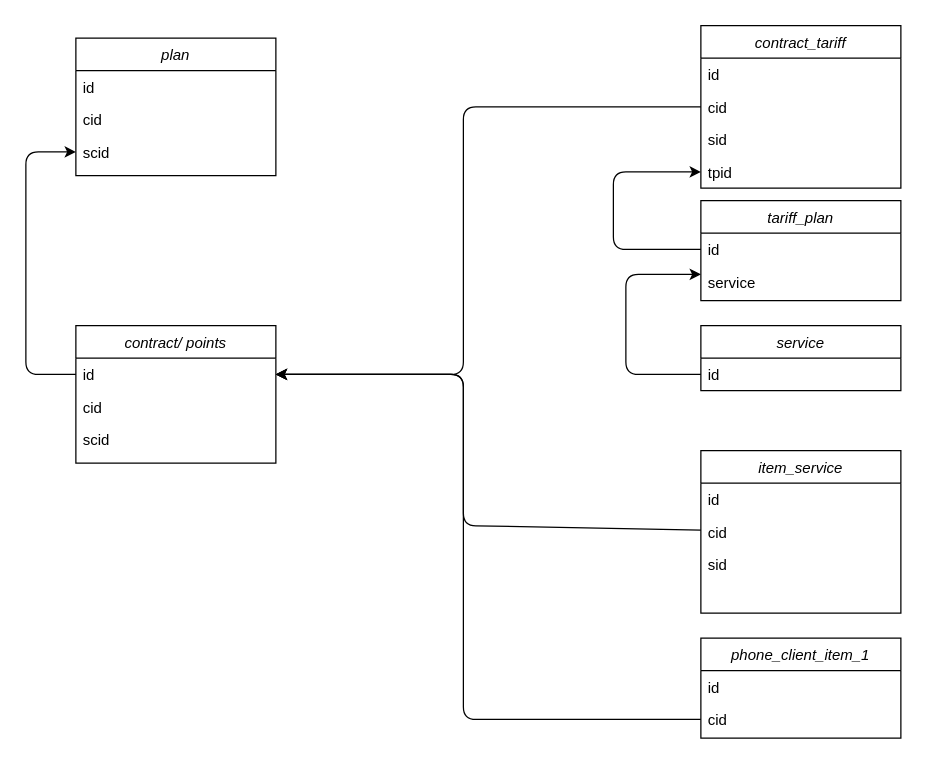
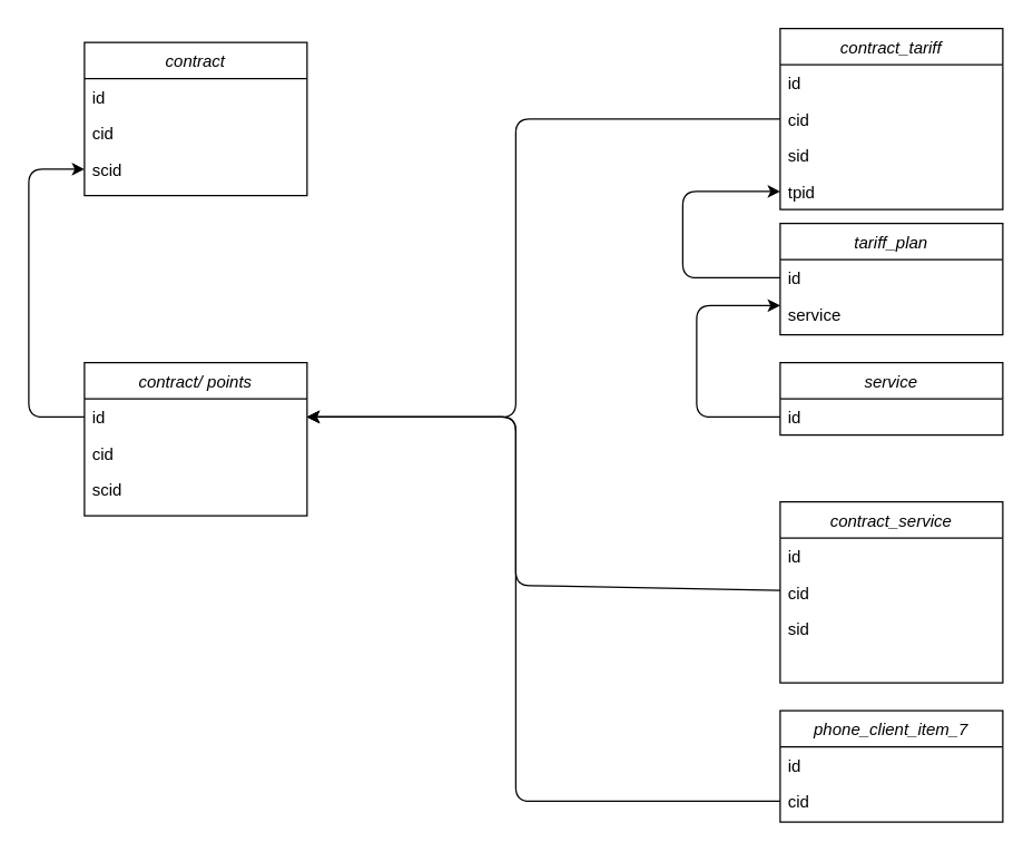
  <mxCell id="0" />
  <mxCell id="1" parent="0" />
- <mxCell id="2" value="plan" style="swimlane;fontStyle=2;align=center;verticalAlign=top;childLayout=stackLayout;horizontal=1;startSize=26;horizontalStack=0;resizeParent=1;resizeLast=0;collapsible=1;marginBottom=0;rounded=0;shadow=0;strokeWidth=1;" parent="1" vertex="1"><mxGeometry x="60" y="30" width="160" height="110" as="geometry"><mxRectangle x="230" y="140" width="160" height="26" as="alternateBounds" /></mxGeometry></mxCell>
+ <mxCell id="2" value="contract" style="swimlane;fontStyle=2;align=center;verticalAlign=top;childLayout=stackLayout;horizontal=1;startSize=26;horizontalStack=0;resizeParent=1;resizeLast=0;collapsible=1;marginBottom=0;rounded=0;shadow=0;strokeWidth=1;" parent="1" vertex="1"><mxGeometry x="60" y="30" width="160" height="110" as="geometry"><mxRectangle x="230" y="140" width="160" height="26" as="alternateBounds" /></mxGeometry></mxCell>
  <mxCell id="3" value="id" style="text;align=left;verticalAlign=top;spacingLeft=4;spacingRight=4;overflow=hidden;rotatable=0;points=[[0,0.5],[1,0.5]];portConstraint=eastwest;" parent="2" vertex="1"><mxGeometry y="26" width="160" height="26" as="geometry" /></mxCell>
  <mxCell id="4" value="cid" style="text;align=left;verticalAlign=top;spacingLeft=4;spacingRight=4;overflow=hidden;rotatable=0;points=[[0,0.5],[1,0.5]];portConstraint=eastwest;rounded=0;shadow=0;html=0;" parent="2" vertex="1"><mxGeometry y="52" width="160" height="26" as="geometry" /></mxCell>
  <mxCell id="5" value="scid" style="text;align=left;verticalAlign=top;spacingLeft=4;spacingRight=4;overflow=hidden;rotatable=0;points=[[0,0.5],[1,0.5]];portConstraint=eastwest;rounded=0;shadow=0;html=0;" parent="2" vertex="1"><mxGeometry y="78" width="160" height="26" as="geometry" /></mxCell>
- <mxCell id="6" value="item_service" style="swimlane;fontStyle=2;align=center;verticalAlign=top;childLayout=stackLayout;horizontal=1;startSize=26;horizontalStack=0;resizeParent=1;resizeLast=0;collapsible=1;marginBottom=0;rounded=0;shadow=0;strokeWidth=1;" vertex="1" parent="1"><mxGeometry x="560" y="360" width="160" height="130" as="geometry"><mxRectangle x="230" y="140" width="160" height="26" as="alternateBounds" /></mxGeometry></mxCell>
+ <mxCell id="6" value="contract_service" style="swimlane;fontStyle=2;align=center;verticalAlign=top;childLayout=stackLayout;horizontal=1;startSize=26;horizontalStack=0;resizeParent=1;resizeLast=0;collapsible=1;marginBottom=0;rounded=0;shadow=0;strokeWidth=1;" vertex="1" parent="1"><mxGeometry x="560" y="360" width="160" height="130" as="geometry"><mxRectangle x="230" y="140" width="160" height="26" as="alternateBounds" /></mxGeometry></mxCell>
  <mxCell id="7" value="id" style="text;align=left;verticalAlign=top;spacingLeft=4;spacingRight=4;overflow=hidden;rotatable=0;points=[[0,0.5],[1,0.5]];portConstraint=eastwest;" vertex="1" parent="6"><mxGeometry y="26" width="160" height="26" as="geometry" /></mxCell>
  <mxCell id="8" value="cid" style="text;align=left;verticalAlign=top;spacingLeft=4;spacingRight=4;overflow=hidden;rotatable=0;points=[[0,0.5],[1,0.5]];portConstraint=eastwest;rounded=0;shadow=0;html=0;" vertex="1" parent="6"><mxGeometry y="52" width="160" height="26" as="geometry" /></mxCell>
  <mxCell id="9" value="sid" style="text;align=left;verticalAlign=top;spacingLeft=4;spacingRight=4;overflow=hidden;rotatable=0;points=[[0,0.5],[1,0.5]];portConstraint=eastwest;rounded=0;shadow=0;html=0;" vertex="1" parent="6"><mxGeometry y="78" width="160" height="26" as="geometry" /></mxCell>
  <mxCell id="10" value="contract_tariff" style="swimlane;fontStyle=2;align=center;verticalAlign=top;childLayout=stackLayout;horizontal=1;startSize=26;horizontalStack=0;resizeParent=1;resizeLast=0;collapsible=1;marginBottom=0;rounded=0;shadow=0;strokeWidth=1;" vertex="1" parent="1"><mxGeometry x="560" y="20" width="160" height="130" as="geometry"><mxRectangle x="230" y="140" width="160" height="26" as="alternateBounds" /></mxGeometry></mxCell>
  <mxCell id="11" value="id" style="text;align=left;verticalAlign=top;spacingLeft=4;spacingRight=4;overflow=hidden;rotatable=0;points=[[0,0.5],[1,0.5]];portConstraint=eastwest;" vertex="1" parent="10"><mxGeometry y="26" width="160" height="26" as="geometry" /></mxCell>
  <mxCell id="12" value="cid" style="text;align=left;verticalAlign=top;spacingLeft=4;spacingRight=4;overflow=hidden;rotatable=0;points=[[0,0.5],[1,0.5]];portConstraint=eastwest;rounded=0;shadow=0;html=0;" vertex="1" parent="10"><mxGeometry y="52" width="160" height="26" as="geometry" /></mxCell>
  <mxCell id="13" value="sid" style="text;align=left;verticalAlign=top;spacingLeft=4;spacingRight=4;overflow=hidden;rotatable=0;points=[[0,0.5],[1,0.5]];portConstraint=eastwest;rounded=0;shadow=0;html=0;" vertex="1" parent="10"><mxGeometry y="78" width="160" height="26" as="geometry" /></mxCell>
  <mxCell id="14" value="tpid" style="text;align=left;verticalAlign=top;spacingLeft=4;spacingRight=4;overflow=hidden;rotatable=0;points=[[0,0.5],[1,0.5]];portConstraint=eastwest;rounded=0;shadow=0;html=0;" vertex="1" parent="10"><mxGeometry y="104" width="160" height="26" as="geometry" /></mxCell>
  <mxCell id="15" value="" style="endArrow=classic;html=1;" edge="1" parent="1" source="8" target="21"><mxGeometry width="50" height="50" relative="1" as="geometry"><mxPoint x="560" y="299" as="sourcePoint" /><mxPoint x="220" y="300" as="targetPoint" /><Array as="points"><mxPoint x="370" y="420" /><mxPoint x="370" y="299" /></Array></mxGeometry></mxCell>
  <mxCell id="16" value="tariff_plan" style="swimlane;fontStyle=2;align=center;verticalAlign=top;childLayout=stackLayout;horizontal=1;startSize=26;horizontalStack=0;resizeParent=1;resizeLast=0;collapsible=1;marginBottom=0;rounded=0;shadow=0;strokeWidth=1;" vertex="1" parent="1"><mxGeometry x="560" y="160" width="160" height="80" as="geometry"><mxRectangle x="230" y="140" width="160" height="26" as="alternateBounds" /></mxGeometry></mxCell>
  <mxCell id="17" value="id" style="text;align=left;verticalAlign=top;spacingLeft=4;spacingRight=4;overflow=hidden;rotatable=0;points=[[0,0.5],[1,0.5]];portConstraint=eastwest;" vertex="1" parent="16"><mxGeometry y="26" width="160" height="26" as="geometry" /></mxCell>
  <mxCell id="18" value="service" style="text;align=left;verticalAlign=top;spacingLeft=4;spacingRight=4;overflow=hidden;rotatable=0;points=[[0,0.5],[1,0.5]];portConstraint=eastwest;" vertex="1" parent="16"><mxGeometry y="52" width="160" height="26" as="geometry" /></mxCell>
  <mxCell id="19" value="" style="edgeStyle=elbowEdgeStyle;elbow=vertical;endArrow=classic;html=1;" edge="1" parent="1" source="17" target="14"><mxGeometry width="50" height="50" relative="1" as="geometry"><mxPoint x="400" y="230" as="sourcePoint" /><mxPoint x="450" y="180" as="targetPoint" /><Array as="points"><mxPoint x="490" y="333" /></Array></mxGeometry></mxCell>
  <mxCell id="20" value="contract/ points" style="swimlane;fontStyle=2;align=center;verticalAlign=top;childLayout=stackLayout;horizontal=1;startSize=26;horizontalStack=0;resizeParent=1;resizeLast=0;collapsible=1;marginBottom=0;rounded=0;shadow=0;strokeWidth=1;" vertex="1" parent="1"><mxGeometry x="60" y="260" width="160" height="110" as="geometry"><mxRectangle x="230" y="140" width="160" height="26" as="alternateBounds" /></mxGeometry></mxCell>
  <mxCell id="21" value="id" style="text;align=left;verticalAlign=top;spacingLeft=4;spacingRight=4;overflow=hidden;rotatable=0;points=[[0,0.5],[1,0.5]];portConstraint=eastwest;" vertex="1" parent="20"><mxGeometry y="26" width="160" height="26" as="geometry" /></mxCell>
  <mxCell id="22" value="cid" style="text;align=left;verticalAlign=top;spacingLeft=4;spacingRight=4;overflow=hidden;rotatable=0;points=[[0,0.5],[1,0.5]];portConstraint=eastwest;rounded=0;shadow=0;html=0;" vertex="1" parent="20"><mxGeometry y="52" width="160" height="26" as="geometry" /></mxCell>
  <mxCell id="23" value="scid" style="text;align=left;verticalAlign=top;spacingLeft=4;spacingRight=4;overflow=hidden;rotatable=0;points=[[0,0.5],[1,0.5]];portConstraint=eastwest;rounded=0;shadow=0;html=0;" vertex="1" parent="20"><mxGeometry y="78" width="160" height="26" as="geometry" /></mxCell>
  <mxCell id="24" style="edgeStyle=orthogonalEdgeStyle;rounded=0;orthogonalLoop=1;jettySize=auto;html=1;exitX=1;exitY=0.5;exitDx=0;exitDy=0;" edge="1" parent="20" source="22" target="22"><mxGeometry relative="1" as="geometry" /></mxCell>
  <mxCell id="25" value="" style="edgeStyle=elbowEdgeStyle;elbow=vertical;endArrow=classic;html=1;" edge="1" parent="1" source="21" target="5"><mxGeometry width="50" height="50" relative="1" as="geometry"><mxPoint x="300" y="282" as="sourcePoint" /><mxPoint x="300" y="210" as="targetPoint" /><Array as="points"><mxPoint x="20" y="250" /><mxPoint x="300" y="200" /></Array></mxGeometry></mxCell>
  <mxCell id="26" value="" style="endArrow=classic;html=1;exitX=0;exitY=0.5;exitDx=0;exitDy=0;entryX=1;entryY=0.5;entryDx=0;entryDy=0;" edge="1" parent="1" source="12" target="21"><mxGeometry width="50" height="50" relative="1" as="geometry"><mxPoint x="560" y="415" as="sourcePoint" /><mxPoint x="230" y="310" as="targetPoint" /><Array as="points"><mxPoint x="370" y="85" /><mxPoint x="370" y="299" /></Array></mxGeometry></mxCell>
- <mxCell id="27" value="phone_client_item_1" style="swimlane;fontStyle=2;align=center;verticalAlign=top;childLayout=stackLayout;horizontal=1;startSize=26;horizontalStack=0;resizeParent=1;resizeLast=0;collapsible=1;marginBottom=0;rounded=0;shadow=0;strokeWidth=1;" vertex="1" parent="1"><mxGeometry x="560" y="510" width="160" height="80" as="geometry"><mxRectangle x="230" y="140" width="160" height="26" as="alternateBounds" /></mxGeometry></mxCell>
+ <mxCell id="27" value="phone_client_item_7" style="swimlane;fontStyle=2;align=center;verticalAlign=top;childLayout=stackLayout;horizontal=1;startSize=26;horizontalStack=0;resizeParent=1;resizeLast=0;collapsible=1;marginBottom=0;rounded=0;shadow=0;strokeWidth=1;" vertex="1" parent="1"><mxGeometry x="560" y="510" width="160" height="80" as="geometry"><mxRectangle x="230" y="140" width="160" height="26" as="alternateBounds" /></mxGeometry></mxCell>
  <mxCell id="28" value="id" style="text;align=left;verticalAlign=top;spacingLeft=4;spacingRight=4;overflow=hidden;rotatable=0;points=[[0,0.5],[1,0.5]];portConstraint=eastwest;" vertex="1" parent="27"><mxGeometry y="26" width="160" height="26" as="geometry" /></mxCell>
  <mxCell id="29" value="cid" style="text;align=left;verticalAlign=top;spacingLeft=4;spacingRight=4;overflow=hidden;rotatable=0;points=[[0,0.5],[1,0.5]];portConstraint=eastwest;rounded=0;shadow=0;html=0;" vertex="1" parent="27"><mxGeometry y="52" width="160" height="26" as="geometry" /></mxCell>
  <mxCell id="30" value="" style="endArrow=classic;html=1;exitX=0;exitY=0.5;exitDx=0;exitDy=0;entryX=1;entryY=0.5;entryDx=0;entryDy=0;" edge="1" parent="1" source="29" target="21"><mxGeometry width="50" height="50" relative="1" as="geometry"><mxPoint x="570" y="309" as="sourcePoint" /><mxPoint x="230" y="309" as="targetPoint" /><Array as="points"><mxPoint x="370" y="575" /><mxPoint x="370" y="425" /><mxPoint x="370" y="299" /></Array></mxGeometry></mxCell>
  <mxCell id="31" value="service" style="swimlane;fontStyle=2;align=center;verticalAlign=top;childLayout=stackLayout;horizontal=1;startSize=26;horizontalStack=0;resizeParent=1;resizeLast=0;collapsible=1;marginBottom=0;rounded=0;shadow=0;strokeWidth=1;" vertex="1" parent="1"><mxGeometry x="560" y="260" width="160" height="52" as="geometry"><mxRectangle x="230" y="140" width="160" height="26" as="alternateBounds" /></mxGeometry></mxCell>
  <mxCell id="32" value="id" style="text;align=left;verticalAlign=top;spacingLeft=4;spacingRight=4;overflow=hidden;rotatable=0;points=[[0,0.5],[1,0.5]];portConstraint=eastwest;" vertex="1" parent="31"><mxGeometry y="26" width="160" height="26" as="geometry" /></mxCell>
  <mxCell id="33" value="" style="edgeStyle=elbowEdgeStyle;elbow=vertical;endArrow=classic;html=1;entryX=0;entryY=0.269;entryDx=0;entryDy=0;entryPerimeter=0;" edge="1" parent="1" source="32" target="18"><mxGeometry width="50" height="50" relative="1" as="geometry"><mxPoint x="570" y="209" as="sourcePoint" /><mxPoint x="570" y="147" as="targetPoint" /><Array as="points"><mxPoint x="500" y="343" /></Array></mxGeometry></mxCell>
